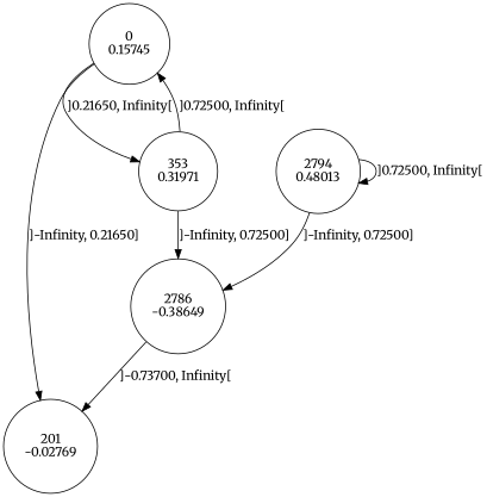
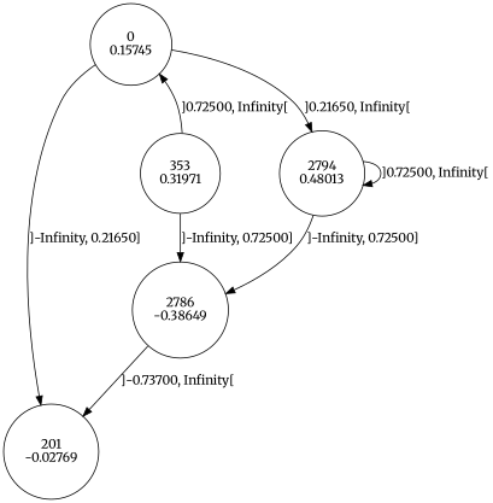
  digraph {
    fontname=Merriweather
    node [fontname=Merriweather shape=circle]
    edge [fontname=Merriweather]
    n1 [label="0\n0.15745"]
    n2 [label="201\n-0.02769"]
    n3 [label="353\n0.31971"]
    n4 [label="2786\n-0.38649"]
    n5 [label="2794\n0.48013"]
    n1 -> n2 [label="]-Infinity, 0.21650]"]
-   n1 -> n3 [label="]0.21650, Infinity["]
+   n1 -> n5 [label="]0.21650, Infinity["]
    n3 -> n1 [label="]0.72500, Infinity["]
    n3 -> n4 [label="]-Infinity, 0.72500]"]
    n4 -> n2 [label="]-0.73700, Infinity["]
    n5 -> n4 [label="]-Infinity, 0.72500]"]
    n5 -> n5 [label="]0.72500, Infinity["]
  }
